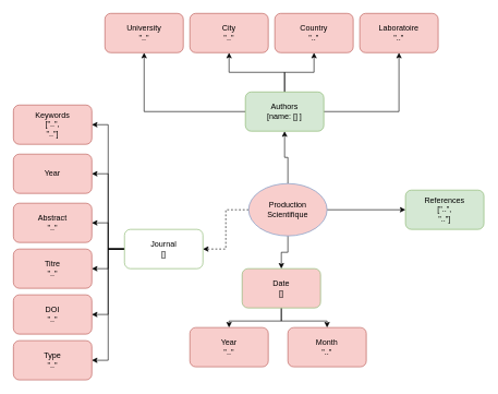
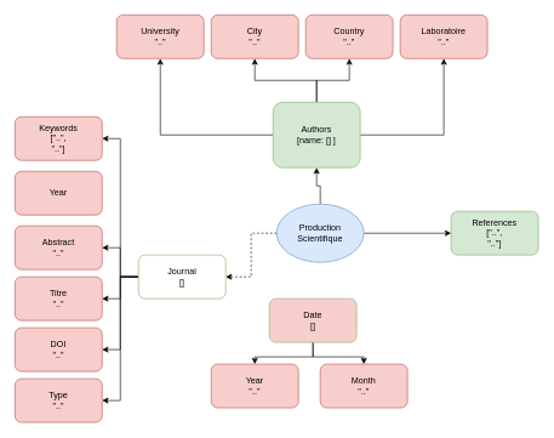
  <mxCell id="0" />
  <mxCell id="1" parent="0" />
  <mxCell id="2" style="edgeStyle=orthogonalEdgeStyle;rounded=0;orthogonalLoop=1;jettySize=auto;html=1;entryX=1;entryY=0.5;entryDx=0;entryDy=0;dashed=1;" parent="1" source="6" target="15" edge="1"><mxGeometry relative="1" as="geometry" /></mxCell>
  <mxCell id="3" style="edgeStyle=orthogonalEdgeStyle;rounded=0;orthogonalLoop=1;jettySize=auto;html=1;entryX=0.5;entryY=1;entryDx=0;entryDy=0;" parent="1" source="6" target="20" edge="1"><mxGeometry relative="1" as="geometry" /></mxCell>
- <mxCell id="4" style="edgeStyle=orthogonalEdgeStyle;rounded=0;orthogonalLoop=1;jettySize=auto;html=1;entryX=0.5;entryY=0;entryDx=0;entryDy=0;" parent="1" source="6" target="30" edge="1"><mxGeometry relative="1" as="geometry" /></mxCell>
  <mxCell id="5" style="edgeStyle=orthogonalEdgeStyle;rounded=0;orthogonalLoop=1;jettySize=auto;html=1;entryX=0;entryY=0.5;entryDx=0;entryDy=0;" parent="1" source="6" target="33" edge="1"><mxGeometry relative="1" as="geometry" /></mxCell>
- <mxCell id="6" value="Production Scientifique" style="ellipse;whiteSpace=wrap;html=1;fillColor=#f8cecc;strokeColor=#6c8ebf;" parent="1" vertex="1"><mxGeometry x="380" y="280" width="120" height="80" as="geometry" /></mxCell>
+ <mxCell id="6" value="Production Scientifique" style="ellipse;whiteSpace=wrap;html=1;fillColor=#dae8fc;strokeColor=#6c8ebf;" parent="1" vertex="1"><mxGeometry x="380" y="280" width="120" height="80" as="geometry" /></mxCell>
  <mxCell id="7" value="Abstract&lt;br&gt;&quot;..&quot;" style="rounded=1;whiteSpace=wrap;html=1;fillColor=#f8cecc;strokeColor=#b85450;" parent="1" vertex="1"><mxGeometry x="20" y="310" width="120" height="60" as="geometry" /></mxCell>
  <mxCell id="8" value="Keywords&lt;br&gt;[&quot;..&quot;,&lt;br&gt;&quot;..&quot;]" style="rounded=1;whiteSpace=wrap;html=1;fillColor=#f8cecc;strokeColor=#b85450;" parent="1" vertex="1"><mxGeometry x="20" y="160" width="120" height="60" as="geometry" /></mxCell>
- <mxCell id="9" style="edgeStyle=orthogonalEdgeStyle;rounded=0;orthogonalLoop=1;jettySize=auto;html=1;entryX=1;entryY=0.5;entryDx=0;entryDy=0;" parent="1" source="15" target="27" edge="1"><mxGeometry relative="1" as="geometry" /></mxCell>
  <mxCell id="10" style="edgeStyle=orthogonalEdgeStyle;rounded=0;orthogonalLoop=1;jettySize=auto;html=1;entryX=1;entryY=0.5;entryDx=0;entryDy=0;" parent="1" source="15" target="7" edge="1"><mxGeometry relative="1" as="geometry" /></mxCell>
  <mxCell id="11" style="edgeStyle=orthogonalEdgeStyle;rounded=0;orthogonalLoop=1;jettySize=auto;html=1;entryX=1;entryY=0.5;entryDx=0;entryDy=0;" parent="1" source="15" target="26" edge="1"><mxGeometry relative="1" as="geometry" /></mxCell>
  <mxCell id="12" style="edgeStyle=orthogonalEdgeStyle;rounded=0;orthogonalLoop=1;jettySize=auto;html=1;entryX=1;entryY=0.5;entryDx=0;entryDy=0;" parent="1" source="15" target="8" edge="1"><mxGeometry relative="1" as="geometry" /></mxCell>
  <mxCell id="13" style="edgeStyle=orthogonalEdgeStyle;rounded=0;orthogonalLoop=1;jettySize=auto;html=1;entryX=1;entryY=0.5;entryDx=0;entryDy=0;" parent="1" source="15" target="24" edge="1"><mxGeometry relative="1" as="geometry" /></mxCell>
  <mxCell id="14" style="edgeStyle=orthogonalEdgeStyle;rounded=0;orthogonalLoop=1;jettySize=auto;html=1;entryX=1;entryY=0.5;entryDx=0;entryDy=0;" parent="1" source="15" target="34" edge="1"><mxGeometry relative="1" as="geometry" /></mxCell>
  <mxCell id="15" value="Journal&lt;br&gt;[]" style="rounded=1;whiteSpace=wrap;html=1;fillColor=#ffffff;strokeColor=#82b366;" parent="1" vertex="1"><mxGeometry x="190" y="350" width="120" height="60" as="geometry" /></mxCell>
  <mxCell id="16" style="edgeStyle=orthogonalEdgeStyle;rounded=0;orthogonalLoop=1;jettySize=auto;html=1;entryX=0.5;entryY=1;entryDx=0;entryDy=0;" parent="1" source="20" target="22" edge="1"><mxGeometry relative="1" as="geometry" /></mxCell>
  <mxCell id="17" style="edgeStyle=orthogonalEdgeStyle;rounded=0;orthogonalLoop=1;jettySize=auto;html=1;entryX=0.5;entryY=1;entryDx=0;entryDy=0;" parent="1" source="20" target="25" edge="1"><mxGeometry relative="1" as="geometry" /></mxCell>
  <mxCell id="18" style="edgeStyle=orthogonalEdgeStyle;rounded=0;orthogonalLoop=1;jettySize=auto;html=1;entryX=0.5;entryY=1;entryDx=0;entryDy=0;" parent="1" source="20" target="21" edge="1"><mxGeometry relative="1" as="geometry" /></mxCell>
  <mxCell id="19" style="edgeStyle=orthogonalEdgeStyle;rounded=0;orthogonalLoop=1;jettySize=auto;html=1;" parent="1" source="20" target="23" edge="1"><mxGeometry relative="1" as="geometry" /></mxCell>
- <mxCell id="20" value="Authors&lt;br&gt;[name: [] ]" style="rounded=1;whiteSpace=wrap;html=1;fillColor=#d5e8d4;strokeColor=#82b366;" parent="1" vertex="1"><mxGeometry x="375" y="140" width="120" height="60" as="geometry" /></mxCell>
+ <mxCell id="20" value="Authors&lt;br&gt;[name: [] ]" style="rounded=1;whiteSpace=wrap;html=1;fillColor=#d5e8d4;strokeColor=#82b366;" parent="1" vertex="1"><mxGeometry x="375" y="140" width="120" height="90" as="geometry" /></mxCell>
  <mxCell id="21" value="City&lt;br&gt;&quot;..&quot;" style="rounded=1;whiteSpace=wrap;html=1;fillColor=#f8cecc;strokeColor=#b85450;" parent="1" vertex="1"><mxGeometry x="290" y="20" width="120" height="60" as="geometry" /></mxCell>
  <mxCell id="22" value="Laboratoire&lt;br&gt;&quot;..&quot;" style="rounded=1;whiteSpace=wrap;html=1;fillColor=#f8cecc;strokeColor=#b85450;" parent="1" vertex="1"><mxGeometry x="550" y="20" width="120" height="60" as="geometry" /></mxCell>
  <mxCell id="23" value="Country&lt;br&gt;&quot;..&quot;" style="rounded=1;whiteSpace=wrap;html=1;fillColor=#f8cecc;strokeColor=#b85450;" parent="1" vertex="1"><mxGeometry x="420" y="20" width="120" height="60" as="geometry" /></mxCell>
  <mxCell id="24" value="DOI&lt;br&gt;&quot;..&quot;" style="rounded=1;whiteSpace=wrap;html=1;fillColor=#f8cecc;strokeColor=#b85450;" parent="1" vertex="1"><mxGeometry x="20" y="450" width="120" height="60" as="geometry" /></mxCell>
  <mxCell id="25" value="University&lt;br&gt;&quot;..&quot;" style="rounded=1;whiteSpace=wrap;html=1;fillColor=#f8cecc;strokeColor=#b85450;" parent="1" vertex="1"><mxGeometry x="160" y="20" width="120" height="60" as="geometry" /></mxCell>
  <mxCell id="26" value="Titre&lt;br&gt;&quot;..&quot;" style="rounded=1;whiteSpace=wrap;html=1;fillColor=#f8cecc;strokeColor=#b85450;" parent="1" vertex="1"><mxGeometry x="20" y="380" width="120" height="60" as="geometry" /></mxCell>
  <mxCell id="27" value="Year" style="rounded=1;whiteSpace=wrap;html=1;fillColor=#f8cecc;strokeColor=#b85450;" parent="1" vertex="1"><mxGeometry x="20" y="235" width="120" height="60" as="geometry" /></mxCell>
  <mxCell id="28" style="edgeStyle=orthogonalEdgeStyle;rounded=0;orthogonalLoop=1;jettySize=auto;html=1;entryX=0.5;entryY=0;entryDx=0;entryDy=0;" parent="1" source="30" target="32" edge="1"><mxGeometry relative="1" as="geometry" /></mxCell>
  <mxCell id="29" style="edgeStyle=orthogonalEdgeStyle;rounded=0;orthogonalLoop=1;jettySize=auto;html=1;entryX=0.5;entryY=0;entryDx=0;entryDy=0;" parent="1" source="30" target="31" edge="1"><mxGeometry relative="1" as="geometry" /></mxCell>
  <mxCell id="30" value="Date&lt;br&gt;[]" style="rounded=1;whiteSpace=wrap;html=1;fillColor=#f8cecc;strokeColor=#82b366;" parent="1" vertex="1"><mxGeometry x="370" y="410" width="120" height="60" as="geometry" /></mxCell>
  <mxCell id="31" value="Month&lt;br&gt;&quot;..&quot;" style="rounded=1;whiteSpace=wrap;html=1;fillColor=#f8cecc;strokeColor=#b85450;" parent="1" vertex="1"><mxGeometry x="440" y="500" width="120" height="60" as="geometry" /></mxCell>
  <mxCell id="32" value="Year&lt;br&gt;&quot;..&quot;" style="rounded=1;whiteSpace=wrap;html=1;fillColor=#f8cecc;strokeColor=#b85450;" parent="1" vertex="1"><mxGeometry x="290" y="500" width="120" height="60" as="geometry" /></mxCell>
  <mxCell id="33" value="References&lt;br&gt;[&quot;..&quot;,&lt;br&gt;&quot;..&quot;]" style="rounded=1;whiteSpace=wrap;html=1;fillColor=#d5e8d4;strokeColor=#82b366;" parent="1" vertex="1"><mxGeometry x="620" y="290" width="120" height="60" as="geometry" /></mxCell>
  <mxCell id="34" value="Type&lt;br&gt;&quot;..&quot;" style="rounded=1;whiteSpace=wrap;html=1;fillColor=#f8cecc;strokeColor=#b85450;" parent="1" vertex="1"><mxGeometry x="20" y="520" width="120" height="60" as="geometry" /></mxCell>
